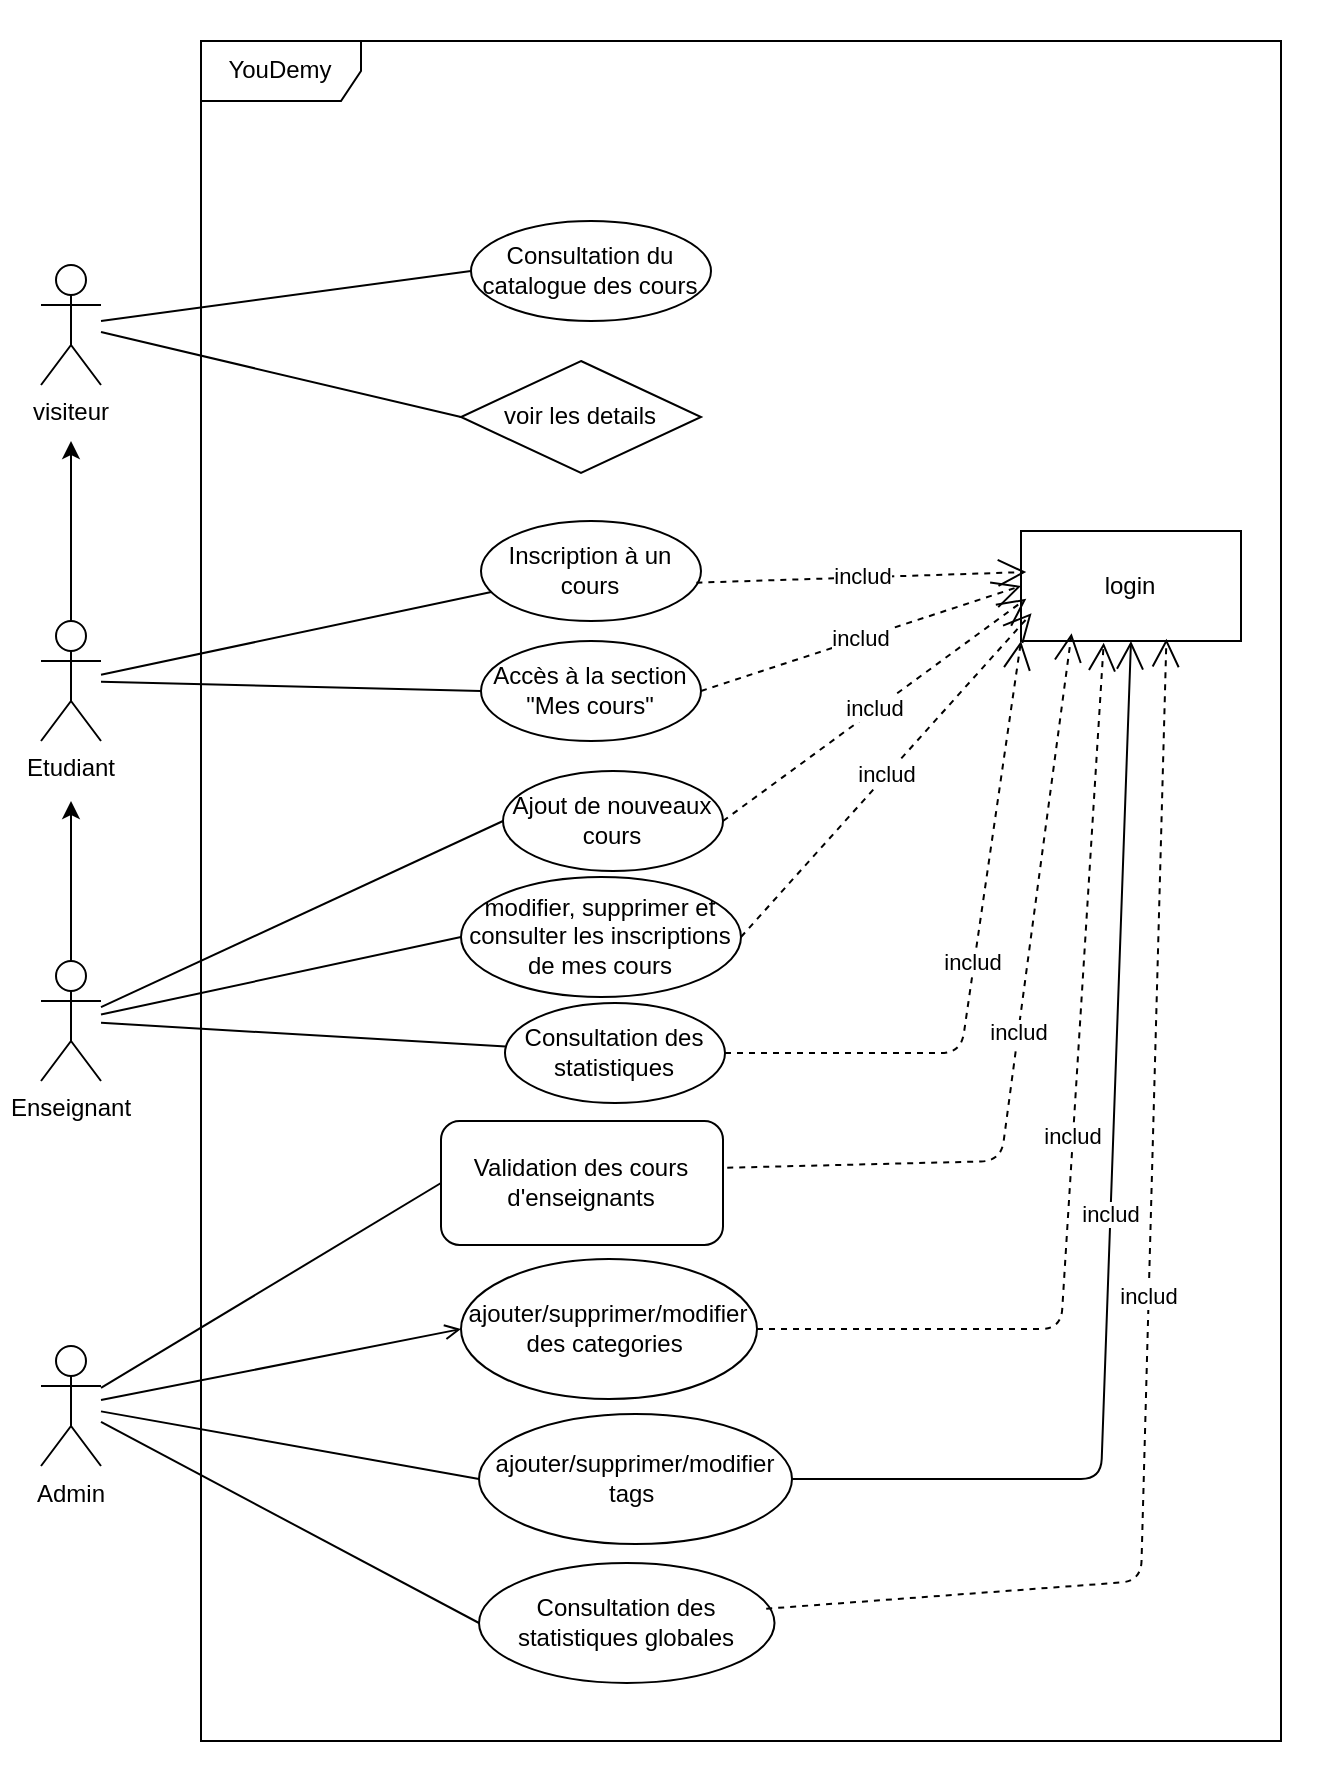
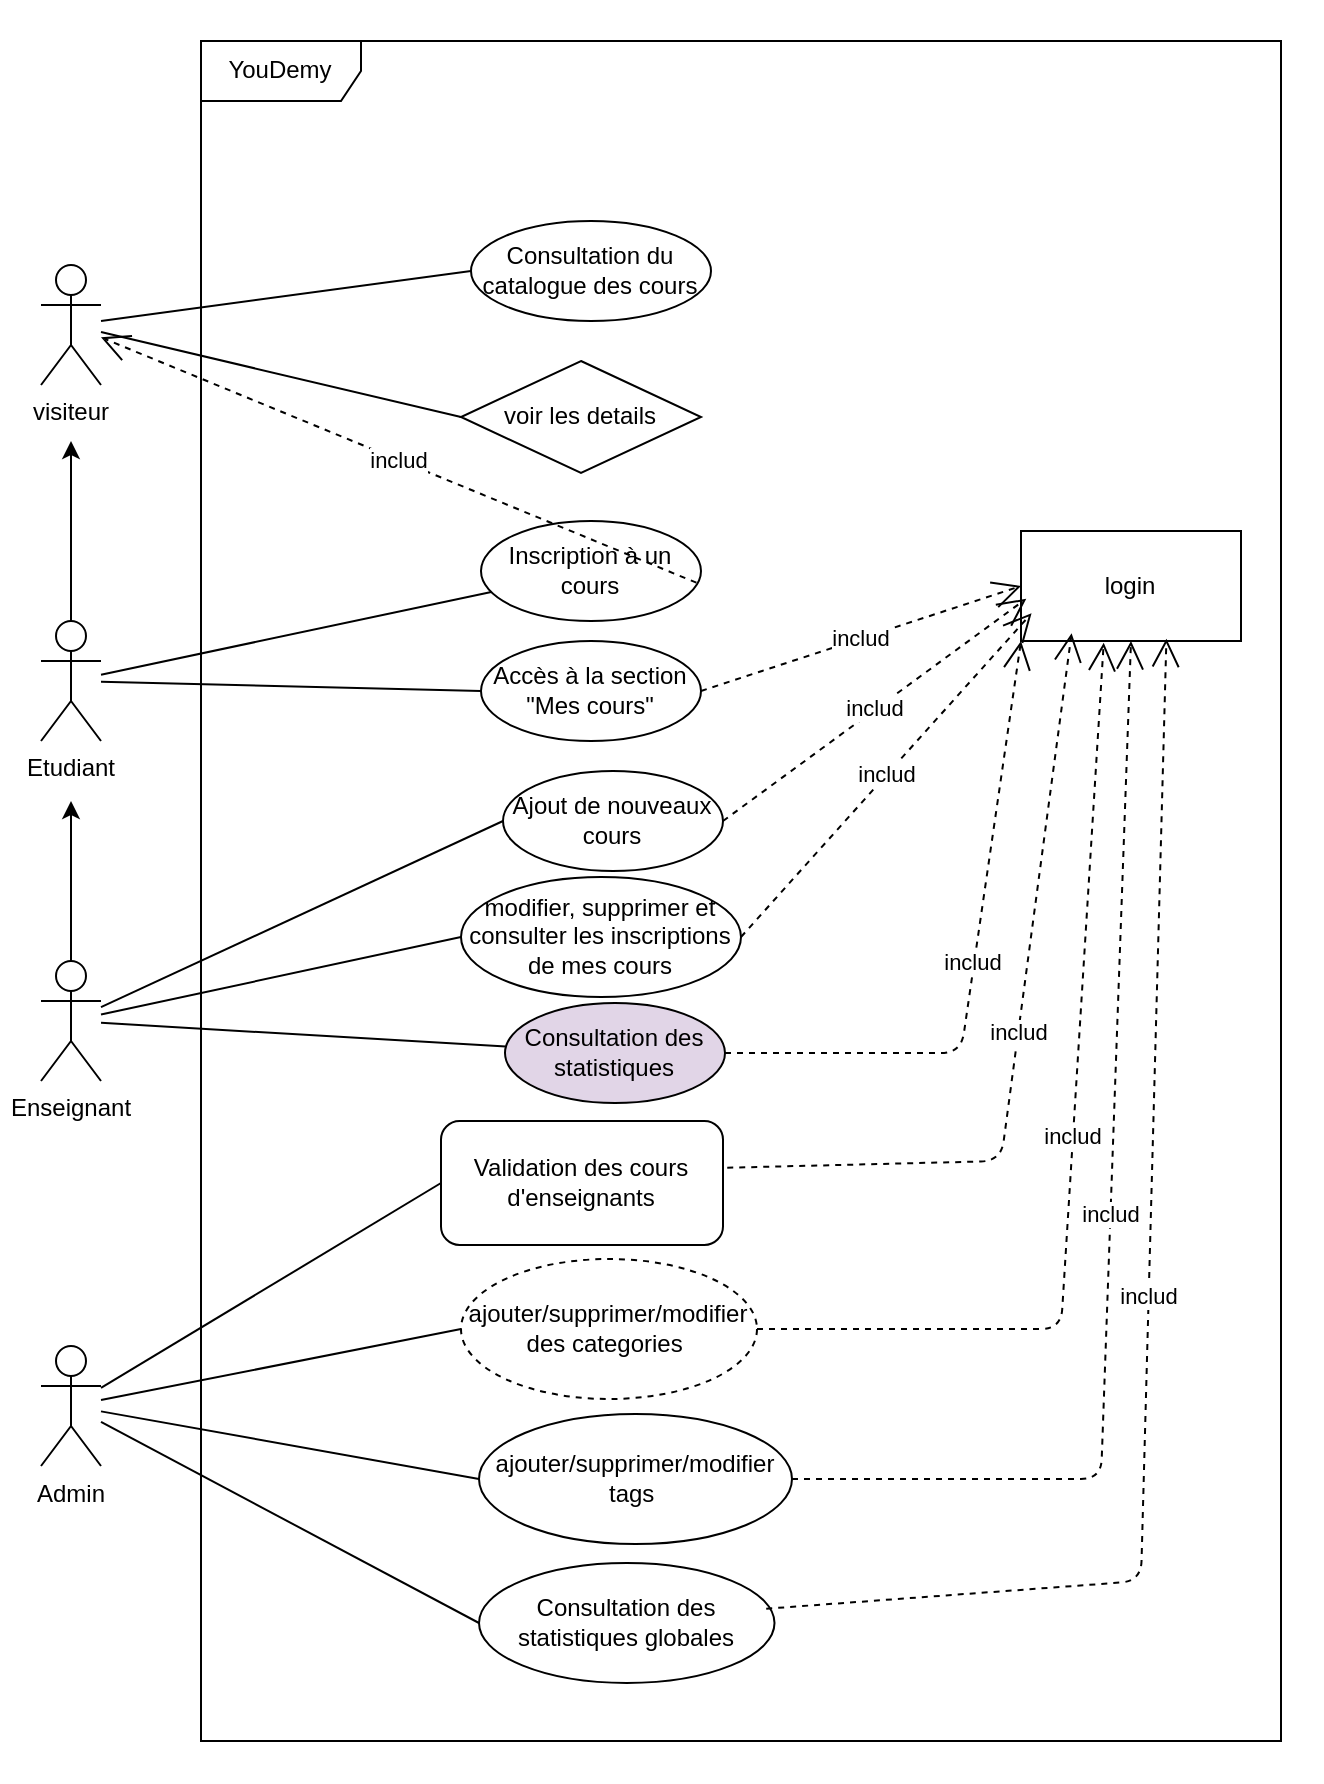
  <mxCell id="0" />
  <mxCell id="1" parent="0" />
  <mxCell id="2" value="YouDemy" style="shape=umlFrame;whiteSpace=wrap;html=1;width=80;height=30;" parent="1" vertex="1"><mxGeometry x="100" y="20" width="540" height="850" as="geometry" /></mxCell>
  <mxCell id="3" value="visiteur" style="shape=umlActor;verticalLabelPosition=bottom;verticalAlign=top;html=1;" parent="1" vertex="1"><mxGeometry x="20" y="132" width="30" height="60" as="geometry" /></mxCell>
  <mxCell id="4" style="edgeStyle=none;html=1;" edge="1" parent="1" source="5"><mxGeometry relative="1" as="geometry"><mxPoint x="35" y="400" as="targetPoint" /></mxGeometry></mxCell>
  <mxCell id="5" value="Enseignant" style="shape=umlActor;verticalLabelPosition=bottom;verticalAlign=top;html=1;" parent="1" vertex="1"><mxGeometry x="20" y="480" width="30" height="60" as="geometry" /></mxCell>
  <mxCell id="6" value="Admin" style="shape=umlActor;verticalLabelPosition=bottom;verticalAlign=top;html=1;" parent="1" vertex="1"><mxGeometry x="20" y="672.5" width="30" height="60" as="geometry" /></mxCell>
  <mxCell id="7" value="Consultation du catalogue des cours" style="ellipse;whiteSpace=wrap;html=1;" parent="1" vertex="1"><mxGeometry x="235" y="110" width="120" height="50" as="geometry" /></mxCell>
  <mxCell id="8" value="voir les details" style="rhombus;whiteSpace=wrap;html=1;" parent="1" vertex="1"><mxGeometry x="230" y="180" width="120" height="56" as="geometry" /></mxCell>
  <mxCell id="9" value="Inscription à un cours" style="ellipse;whiteSpace=wrap;html=1;" parent="1" vertex="1"><mxGeometry x="240" y="260" width="110" height="50" as="geometry" /></mxCell>
  <mxCell id="10" value="Accès à la section &quot;Mes cours&quot;" style="ellipse;whiteSpace=wrap;html=1;" parent="1" vertex="1"><mxGeometry x="240" y="320" width="110" height="50" as="geometry" /></mxCell>
  <mxCell id="11" value="" style="endArrow=none;html=1;entryX=0;entryY=0.5;entryDx=0;entryDy=0;" parent="1" source="3" target="7" edge="1"><mxGeometry width="50" height="50" relative="1" as="geometry"><mxPoint x="60" y="220" as="sourcePoint" /><mxPoint x="230" y="150" as="targetPoint" /></mxGeometry></mxCell>
  <mxCell id="12" value="" style="endArrow=none;html=1;entryX=0;entryY=0.5;entryDx=0;entryDy=0;" parent="1" source="3" target="8" edge="1"><mxGeometry width="50" height="50" relative="1" as="geometry"><mxPoint x="40" y="220" as="sourcePoint" /><mxPoint x="250" y="105" as="targetPoint" /></mxGeometry></mxCell>
  <mxCell id="13" value="" style="endArrow=none;html=1;" parent="1" source="40" target="9" edge="1"><mxGeometry width="50" height="50" relative="1" as="geometry"><mxPoint x="90" y="250" as="sourcePoint" /><mxPoint x="270" y="125" as="targetPoint" /></mxGeometry></mxCell>
  <mxCell id="14" value="" style="endArrow=none;html=1;entryX=0;entryY=0.5;entryDx=0;entryDy=0;" parent="1" source="40" target="10" edge="1"><mxGeometry width="50" height="50" relative="1" as="geometry"><mxPoint x="100" y="260" as="sourcePoint" /><mxPoint x="280" y="135" as="targetPoint" /></mxGeometry></mxCell>
  <mxCell id="15" value="Ajout de nouveaux cours" style="ellipse;whiteSpace=wrap;html=1;" parent="1" vertex="1"><mxGeometry x="251" y="385" width="110" height="50" as="geometry" /></mxCell>
  <mxCell id="16" value="&lt;p data-pm-slice=&quot;1 1 []&quot;&gt;modifier, supprimer et consulter les inscriptions de mes cours&lt;/p&gt;" style="ellipse;whiteSpace=wrap;html=1;" parent="1" vertex="1"><mxGeometry x="230" y="438" width="140" height="60" as="geometry" /></mxCell>
- <mxCell id="17" value="Consultation des statistiques" style="ellipse;whiteSpace=wrap;html=1;" parent="1" vertex="1"><mxGeometry x="252" y="501" width="110" height="50" as="geometry" /></mxCell>
+ <mxCell id="17" value="Consultation des statistiques" style="ellipse;whiteSpace=wrap;html=1;fillColor=#e1d5e7;" parent="1" vertex="1"><mxGeometry x="252" y="501" width="110" height="50" as="geometry" /></mxCell>
  <mxCell id="18" value="Validation des cours d'enseignants" style="whiteSpace=wrap;html=1;rounded=1;" parent="1" vertex="1"><mxGeometry x="220" y="560" width="141" height="62" as="geometry" /></mxCell>
  <mxCell id="19" value="" style="endArrow=none;html=1;entryX=0;entryY=0.5;entryDx=0;entryDy=0;" parent="1" source="5" target="15" edge="1"><mxGeometry width="50" height="50" relative="1" as="geometry"><mxPoint x="30" y="470" as="sourcePoint" /><mxPoint x="251" y="560.23" as="targetPoint" /></mxGeometry></mxCell>
  <mxCell id="20" value="" style="endArrow=none;html=1;entryX=0;entryY=0.5;entryDx=0;entryDy=0;" parent="1" source="5" target="16" edge="1"><mxGeometry width="50" height="50" relative="1" as="geometry"><mxPoint x="30" y="484" as="sourcePoint" /><mxPoint x="261" y="395" as="targetPoint" /></mxGeometry></mxCell>
  <mxCell id="21" value="" style="endArrow=none;html=1;" parent="1" source="5" target="17" edge="1"><mxGeometry width="50" height="50" relative="1" as="geometry"><mxPoint x="50" y="493.962" as="sourcePoint" /><mxPoint x="271" y="405" as="targetPoint" /></mxGeometry></mxCell>
  <mxCell id="22" value="" style="endArrow=none;html=1;entryX=0;entryY=0.5;entryDx=0;entryDy=0;" parent="1" source="6" target="18" edge="1"><mxGeometry width="50" height="50" relative="1" as="geometry"><mxPoint x="30" y="710" as="sourcePoint" /><mxPoint x="281" y="415" as="targetPoint" /></mxGeometry></mxCell>
- <mxCell id="23" value="ajouter/supprimer/modifier des categories&amp;nbsp;" style="ellipse;whiteSpace=wrap;html=1;" parent="1" vertex="1"><mxGeometry x="230" y="629" width="148" height="70" as="geometry" /></mxCell>
+ <mxCell id="23" value="ajouter/supprimer/modifier des categories&amp;nbsp;" style="ellipse;whiteSpace=wrap;html=1;dashed=1;" parent="1" vertex="1"><mxGeometry x="230" y="629" width="148" height="70" as="geometry" /></mxCell>
  <mxCell id="24" value="ajouter/supprimer/modifier tags&amp;nbsp;" style="ellipse;whiteSpace=wrap;html=1;" parent="1" vertex="1"><mxGeometry x="239" y="706.5" width="156.5" height="65" as="geometry" /></mxCell>
  <mxCell id="25" value="Consultation des statistiques globales" style="ellipse;whiteSpace=wrap;html=1;" parent="1" vertex="1"><mxGeometry x="239" y="781" width="147.75" height="60" as="geometry" /></mxCell>
- <mxCell id="26" value="" style="endArrow=open;html=1;entryX=0;entryY=0.5;entryDx=0;entryDy=0;" parent="1" source="6" target="23" edge="1"><mxGeometry width="50" height="50" relative="1" as="geometry"><mxPoint x="10" y="700" as="sourcePoint" /><mxPoint x="239" y="650.23" as="targetPoint" /></mxGeometry></mxCell>
+ <mxCell id="26" value="" style="endArrow=none;html=1;entryX=0;entryY=0.5;entryDx=0;entryDy=0;" parent="1" source="6" target="23" edge="1"><mxGeometry width="50" height="50" relative="1" as="geometry"><mxPoint x="10" y="700" as="sourcePoint" /><mxPoint x="239" y="650.23" as="targetPoint" /></mxGeometry></mxCell>
  <mxCell id="27" value="" style="endArrow=none;html=1;entryX=0;entryY=0.5;entryDx=0;entryDy=0;" parent="1" source="6" target="24" edge="1"><mxGeometry width="50" height="50" relative="1" as="geometry"><mxPoint x="30" y="690" as="sourcePoint" /><mxPoint x="271" y="575" as="targetPoint" /></mxGeometry></mxCell>
  <mxCell id="28" value="" style="endArrow=none;html=1;entryX=0;entryY=0.5;entryDx=0;entryDy=0;" parent="1" source="6" target="25" edge="1"><mxGeometry width="50" height="50" relative="1" as="geometry"><mxPoint x="10" y="690" as="sourcePoint" /><mxPoint x="281" y="585" as="targetPoint" /></mxGeometry></mxCell>
  <mxCell id="29" value="login" style="whiteSpace=wrap;html=1;rounded=0;" parent="1" vertex="1"><mxGeometry x="510" y="265" width="110" height="55" as="geometry" /></mxCell>
- <mxCell id="30" value="includ" style="endArrow=open;endSize=12;dashed=1;html=1;exitX=0.979;exitY=0.617;exitDx=0;exitDy=0;entryX=0.024;entryY=0.373;entryDx=0;entryDy=0;exitPerimeter=0;entryPerimeter=0;" parent="1" source="9" target="29" edge="1"><mxGeometry width="160" relative="1" as="geometry"><mxPoint x="361" y="270" as="sourcePoint" /><mxPoint x="571" y="438.5" as="targetPoint" /></mxGeometry></mxCell>
+ <mxCell id="30" value="includ" style="endArrow=open;endSize=12;dashed=1;html=1;exitX=0.979;exitY=0.617;exitDx=0;exitDy=0;exitPerimeter=0;" parent="1" source="9" target="3" edge="1"><mxGeometry width="160" relative="1" as="geometry"><mxPoint x="361" y="270" as="sourcePoint" /><mxPoint x="571" y="438.5" as="targetPoint" /></mxGeometry></mxCell>
  <mxCell id="31" value="includ" style="endArrow=open;endSize=12;dashed=1;html=1;exitX=1;exitY=0.5;exitDx=0;exitDy=0;entryX=0;entryY=0.5;entryDx=0;entryDy=0;" parent="1" source="10" target="29" edge="1"><mxGeometry width="160" relative="1" as="geometry"><mxPoint x="370" y="224" as="sourcePoint" /><mxPoint x="580" y="392.5" as="targetPoint" /></mxGeometry></mxCell>
  <mxCell id="32" value="includ" style="endArrow=open;endSize=12;dashed=1;html=1;exitX=1;exitY=0.5;exitDx=0;exitDy=0;entryX=0.024;entryY=0.615;entryDx=0;entryDy=0;entryPerimeter=0;" parent="1" source="15" target="29" edge="1"><mxGeometry width="160" relative="1" as="geometry"><mxPoint x="380" y="234" as="sourcePoint" /><mxPoint x="590" y="402.5" as="targetPoint" /></mxGeometry></mxCell>
  <mxCell id="33" value="includ" style="endArrow=open;endSize=12;dashed=1;html=1;exitX=1;exitY=0.5;exitDx=0;exitDy=0;entryX=0.048;entryY=0.748;entryDx=0;entryDy=0;entryPerimeter=0;" parent="1" source="16" target="29" edge="1"><mxGeometry width="160" relative="1" as="geometry"><mxPoint x="390" y="244" as="sourcePoint" /><mxPoint x="600" y="412.5" as="targetPoint" /></mxGeometry></mxCell>
  <mxCell id="34" value="includ" style="endArrow=open;endSize=12;dashed=1;html=1;exitX=1;exitY=0.5;exitDx=0;exitDy=0;entryX=0;entryY=1;entryDx=0;entryDy=0;" parent="1" source="17" target="29" edge="1"><mxGeometry width="160" relative="1" as="geometry"><mxPoint x="400" y="254" as="sourcePoint" /><mxPoint x="610" y="422.5" as="targetPoint" /><Array as="points"><mxPoint x="480" y="526" /></Array></mxGeometry></mxCell>
  <mxCell id="35" value="includ" style="endArrow=open;endSize=12;dashed=1;html=1;exitX=1.015;exitY=0.377;exitDx=0;exitDy=0;entryX=0.23;entryY=0.93;entryDx=0;entryDy=0;exitPerimeter=0;entryPerimeter=0;" parent="1" source="18" target="29" edge="1"><mxGeometry width="160" relative="1" as="geometry"><mxPoint x="410" y="264" as="sourcePoint" /><mxPoint x="620" y="432.5" as="targetPoint" /><Array as="points"><mxPoint x="500" y="580" /></Array></mxGeometry></mxCell>
  <mxCell id="36" value="includ" style="endArrow=open;endSize=12;dashed=1;html=1;entryX=0.376;entryY=1.015;entryDx=0;entryDy=0;entryPerimeter=0;exitX=1;exitY=0.5;exitDx=0;exitDy=0;" parent="1" source="23" target="29" edge="1"><mxGeometry width="160" relative="1" as="geometry"><mxPoint x="420" y="274" as="sourcePoint" /><mxPoint x="630" y="442.5" as="targetPoint" /><Array as="points"><mxPoint x="530" y="664" /></Array></mxGeometry></mxCell>
- <mxCell id="37" value="includ" style="endArrow=open;endSize=12;dashed=0;html=1;exitX=1;exitY=0.5;exitDx=0;exitDy=0;entryX=0.5;entryY=1;entryDx=0;entryDy=0;" parent="1" source="24" target="29" edge="1"><mxGeometry width="160" relative="1" as="geometry"><mxPoint x="430" y="284" as="sourcePoint" /><mxPoint x="640" y="452.5" as="targetPoint" /><Array as="points"><mxPoint x="550" y="739" /></Array></mxGeometry></mxCell>
+ <mxCell id="37" value="includ" style="endArrow=open;endSize=12;dashed=1;html=1;exitX=1;exitY=0.5;exitDx=0;exitDy=0;entryX=0.5;entryY=1;entryDx=0;entryDy=0;" parent="1" source="24" target="29" edge="1"><mxGeometry width="160" relative="1" as="geometry"><mxPoint x="430" y="284" as="sourcePoint" /><mxPoint x="640" y="452.5" as="targetPoint" /><Array as="points"><mxPoint x="550" y="739" /></Array></mxGeometry></mxCell>
  <mxCell id="38" value="includ" style="endArrow=open;endSize=12;dashed=1;html=1;exitX=0.972;exitY=0.381;exitDx=0;exitDy=0;entryX=0.661;entryY=0.979;entryDx=0;entryDy=0;exitPerimeter=0;entryPerimeter=0;" parent="1" source="25" target="29" edge="1"><mxGeometry width="160" relative="1" as="geometry"><mxPoint x="440" y="294" as="sourcePoint" /><mxPoint x="650" y="462.5" as="targetPoint" /><Array as="points"><mxPoint x="570" y="790" /></Array></mxGeometry></mxCell>
  <mxCell id="39" style="edgeStyle=none;html=1;" parent="1" source="40" edge="1"><mxGeometry relative="1" as="geometry"><mxPoint x="35" y="220" as="targetPoint" /></mxGeometry></mxCell>
  <mxCell id="40" value="Etudiant" style="shape=umlActor;verticalLabelPosition=bottom;verticalAlign=top;html=1;" parent="1" vertex="1"><mxGeometry x="20" y="310" width="30" height="60" as="geometry" /></mxCell>
